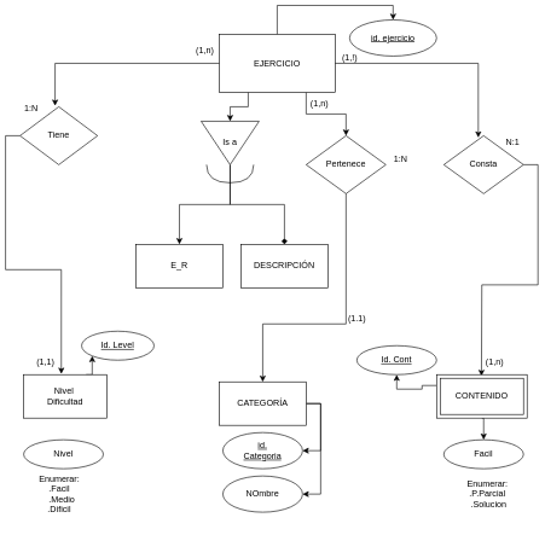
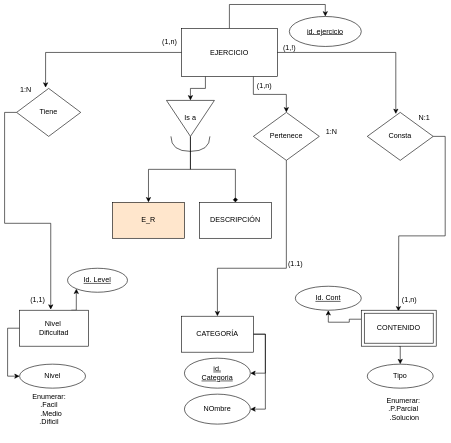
  <mxCell id="0" />
  <mxCell id="1" parent="0" />
  <mxCell id="2" style="edgeStyle=orthogonalEdgeStyle;rounded=0;orthogonalLoop=1;jettySize=auto;html=1;exitX=0.5;exitY=0;exitDx=0;exitDy=0;entryX=0.5;entryY=0;entryDx=0;entryDy=0;" edge="1" parent="1" source="5" target="26"><mxGeometry relative="1" as="geometry" /></mxCell>
  <mxCell id="3" style="edgeStyle=orthogonalEdgeStyle;rounded=0;orthogonalLoop=1;jettySize=auto;html=1;exitX=0.75;exitY=1;exitDx=0;exitDy=0;entryX=0.5;entryY=0;entryDx=0;entryDy=0;" edge="1" parent="1" source="5" target="36"><mxGeometry relative="1" as="geometry" /></mxCell>
  <mxCell id="4" style="edgeStyle=orthogonalEdgeStyle;rounded=0;orthogonalLoop=1;jettySize=auto;html=1;exitX=0.25;exitY=1;exitDx=0;exitDy=0;entryX=0;entryY=0.5;entryDx=0;entryDy=0;" edge="1" parent="1" source="5" target="21"><mxGeometry relative="1" as="geometry" /></mxCell>
  <mxCell id="5" value="EJERCICIO" style="rounded=0;whiteSpace=wrap;html=1;" vertex="1" parent="1"><mxGeometry x="300" y="40" width="160" height="80" as="geometry" /></mxCell>
- <mxCell id="6" value="E_R" style="rounded=0;whiteSpace=wrap;html=1;" vertex="1" parent="1"><mxGeometry x="185" y="330" width="120" height="60" as="geometry" /></mxCell>
+ <mxCell id="6" value="E_R" style="rounded=0;whiteSpace=wrap;html=1;fillColor=#ffe6cc;" vertex="1" parent="1"><mxGeometry x="185" y="330" width="120" height="60" as="geometry" /></mxCell>
  <mxCell id="7" value="DESCRIPCIÓN" style="rounded=0;whiteSpace=wrap;html=1;" vertex="1" parent="1"><mxGeometry x="330" y="330" width="120" height="60" as="geometry" /></mxCell>
  <mxCell id="8" value="NOmbre" style="ellipse;whiteSpace=wrap;html=1;" vertex="1" parent="1"><mxGeometry x="305" y="650" width="110" height="50" as="geometry" /></mxCell>
  <mxCell id="9" value="Nivel" style="ellipse;whiteSpace=wrap;html=1;" vertex="1" parent="1"><mxGeometry x="30" y="600" width="110" height="40" as="geometry" /></mxCell>
- <mxCell id="10" value="Facil" style="ellipse;whiteSpace=wrap;html=1;" vertex="1" parent="1"><mxGeometry x="610" y="600" width="110" height="40" as="geometry" /></mxCell>
+ <mxCell id="10" value="Tipo" style="ellipse;whiteSpace=wrap;html=1;" vertex="1" parent="1"><mxGeometry x="610" y="600" width="110" height="40" as="geometry" /></mxCell>
+ <mxCell id="11" style="edgeStyle=orthogonalEdgeStyle;rounded=0;orthogonalLoop=1;jettySize=auto;html=1;exitX=0;exitY=0.5;exitDx=0;exitDy=0;entryX=0;entryY=0.5;entryDx=0;entryDy=0;" edge="1" parent="1" source="13" target="9"><mxGeometry relative="1" as="geometry" /></mxCell>
  <mxCell id="12" style="edgeStyle=orthogonalEdgeStyle;rounded=0;orthogonalLoop=1;jettySize=auto;html=1;exitX=0.75;exitY=0;exitDx=0;exitDy=0;entryX=0;entryY=1;entryDx=0;entryDy=0;" edge="1" parent="1" source="13" target="30"><mxGeometry relative="1" as="geometry" /></mxCell>
  <mxCell id="13" value="Nivel&amp;nbsp;&lt;br style=&quot;border-color: var(--border-color);&quot;&gt;Dificultad" style="rounded=0;whiteSpace=wrap;html=1;" vertex="1" parent="1"><mxGeometry x="30" y="510" width="115" height="60" as="geometry" /></mxCell>
  <mxCell id="14" style="edgeStyle=orthogonalEdgeStyle;rounded=0;orthogonalLoop=1;jettySize=auto;html=1;exitX=1;exitY=0.5;exitDx=0;exitDy=0;entryX=1;entryY=0.5;entryDx=0;entryDy=0;" edge="1" parent="1" source="16" target="17"><mxGeometry relative="1" as="geometry" /></mxCell>
  <mxCell id="15" style="edgeStyle=orthogonalEdgeStyle;rounded=0;orthogonalLoop=1;jettySize=auto;html=1;exitX=1;exitY=0.5;exitDx=0;exitDy=0;entryX=1;entryY=0.5;entryDx=0;entryDy=0;" edge="1" parent="1" source="16" target="8"><mxGeometry relative="1" as="geometry" /></mxCell>
  <mxCell id="16" value="CATEGORÍA" style="rounded=0;whiteSpace=wrap;html=1;" vertex="1" parent="1"><mxGeometry x="300" y="520" width="120" height="60" as="geometry" /></mxCell>
  <mxCell id="17" value="&lt;u&gt;id.&lt;br&gt;Categoria&lt;/u&gt;" style="ellipse;whiteSpace=wrap;html=1;" vertex="1" parent="1"><mxGeometry x="305" y="590" width="110" height="50" as="geometry" /></mxCell>
  <mxCell id="18" value="" style="shape=requiredInterface;html=1;verticalLabelPosition=bottom;sketch=0;direction=south;" vertex="1" parent="1"><mxGeometry x="282.5" y="220" width="65" height="25" as="geometry" /></mxCell>
  <mxCell id="19" style="edgeStyle=orthogonalEdgeStyle;rounded=0;orthogonalLoop=1;jettySize=auto;html=1;exitX=1;exitY=0.5;exitDx=0;exitDy=0;entryX=0.5;entryY=0;entryDx=0;entryDy=0;" edge="1" parent="1" source="21" target="6"><mxGeometry relative="1" as="geometry" /></mxCell>
  <mxCell id="20" style="edgeStyle=orthogonalEdgeStyle;rounded=0;orthogonalLoop=1;jettySize=auto;html=1;exitX=1;exitY=0.5;exitDx=0;exitDy=0;entryX=0.5;entryY=0;entryDx=0;entryDy=0;endArrow=diamond;" edge="1" parent="1" source="21" target="7"><mxGeometry relative="1" as="geometry" /></mxCell>
  <mxCell id="21" value="Is a" style="triangle;whiteSpace=wrap;html=1;direction=south;" vertex="1" parent="1"><mxGeometry x="275" y="160" width="80" height="60" as="geometry" /></mxCell>
  <mxCell id="22" style="edgeStyle=orthogonalEdgeStyle;rounded=0;orthogonalLoop=1;jettySize=auto;html=1;exitX=1;exitY=0.5;exitDx=0;exitDy=0;entryX=0.433;entryY=0.033;entryDx=0;entryDy=0;entryPerimeter=0;" edge="1" parent="1" source="33"><mxGeometry relative="1" as="geometry"><mxPoint x="661.96" y="511.98" as="targetPoint" /></mxGeometry></mxCell>
  <mxCell id="23" style="edgeStyle=orthogonalEdgeStyle;rounded=0;orthogonalLoop=1;jettySize=auto;html=1;exitX=0;exitY=0.5;exitDx=0;exitDy=0;entryX=0.452;entryY=-0.017;entryDx=0;entryDy=0;entryPerimeter=0;" edge="1" parent="1" source="25" target="13"><mxGeometry relative="1" as="geometry" /></mxCell>
  <mxCell id="24" value="" style="edgeStyle=orthogonalEdgeStyle;rounded=0;orthogonalLoop=1;jettySize=auto;html=1;exitX=0;exitY=0.5;exitDx=0;exitDy=0;entryX=0.452;entryY=-0.017;entryDx=0;entryDy=0;entryPerimeter=0;" edge="1" parent="1" source="5" target="25"><mxGeometry relative="1" as="geometry"><mxPoint x="300" y="80" as="sourcePoint" /><mxPoint x="82" y="509" as="targetPoint" /></mxGeometry></mxCell>
  <mxCell id="25" value="Tiene" style="rhombus;whiteSpace=wrap;html=1;" vertex="1" parent="1"><mxGeometry x="25" y="140" width="107" height="80" as="geometry" /></mxCell>
  <mxCell id="26" value="&lt;u&gt;id. ejercicio&lt;/u&gt;" style="ellipse;whiteSpace=wrap;html=1;" vertex="1" parent="1"><mxGeometry x="480" y="20" width="120" height="50" as="geometry" /></mxCell>
  <mxCell id="27" value="1:N" style="text;html=1;align=center;verticalAlign=middle;resizable=0;points=[];autosize=1;strokeColor=none;fillColor=none;" vertex="1" parent="1"><mxGeometry x="20" y="128" width="40" height="30" as="geometry" /></mxCell>
  <mxCell id="28" value="(1,n)" style="text;html=1;align=center;verticalAlign=middle;resizable=0;points=[];autosize=1;strokeColor=none;fillColor=none;" vertex="1" parent="1"><mxGeometry x="255" y="48" width="50" height="30" as="geometry" /></mxCell>
  <mxCell id="29" value="(1,1)" style="text;html=1;align=center;verticalAlign=middle;resizable=0;points=[];autosize=1;strokeColor=none;fillColor=none;" vertex="1" parent="1"><mxGeometry x="35" y="478" width="50" height="30" as="geometry" /></mxCell>
- <mxCell id="30" value="&lt;u&gt;Id. Level&lt;/u&gt;" style="ellipse;whiteSpace=wrap;html=1;" vertex="1" parent="1"><mxGeometry x="110" y="450" width="100" height="40" as="geometry" /></mxCell>
+ <mxCell id="30" value="&lt;u&gt;Id. Level&lt;/u&gt;" style="ellipse;whiteSpace=wrap;html=1;" vertex="1" parent="1"><mxGeometry x="110" y="440" width="100" height="40" as="geometry" /></mxCell>
  <mxCell id="31" value="Enumerar:&lt;br&gt;.Facil&lt;br&gt;&amp;nbsp; .Medio&lt;br&gt;.Dificil" style="text;html=1;align=center;verticalAlign=middle;resizable=0;points=[];autosize=1;strokeColor=none;fillColor=none;" vertex="1" parent="1"><mxGeometry x="38.5" y="640" width="80" height="70" as="geometry" /></mxCell>
  <mxCell id="32" value="" style="edgeStyle=orthogonalEdgeStyle;rounded=0;orthogonalLoop=1;jettySize=auto;html=1;exitX=1;exitY=0.5;exitDx=0;exitDy=0;entryX=0.433;entryY=0.033;entryDx=0;entryDy=0;entryPerimeter=0;" edge="1" parent="1" source="5" target="33"><mxGeometry relative="1" as="geometry"><mxPoint x="460" y="80" as="sourcePoint" /><mxPoint x="662" y="512" as="targetPoint" /></mxGeometry></mxCell>
  <mxCell id="33" value="Consta" style="rhombus;whiteSpace=wrap;html=1;" vertex="1" parent="1"><mxGeometry x="610" y="180" width="110" height="80" as="geometry" /></mxCell>
  <mxCell id="34" value="(1,!)" style="text;html=1;align=center;verticalAlign=middle;resizable=0;points=[];autosize=1;strokeColor=none;fillColor=none;" vertex="1" parent="1"><mxGeometry x="460" y="58" width="40" height="30" as="geometry" /></mxCell>
  <mxCell id="35" style="edgeStyle=orthogonalEdgeStyle;rounded=0;orthogonalLoop=1;jettySize=auto;html=1;exitX=0.5;exitY=1;exitDx=0;exitDy=0;entryX=0.5;entryY=0;entryDx=0;entryDy=0;" edge="1" parent="1" source="36" target="16"><mxGeometry relative="1" as="geometry"><Array as="points"><mxPoint x="475" y="440" /><mxPoint x="360" y="440" /></Array></mxGeometry></mxCell>
  <mxCell id="36" value="Pertenece" style="rhombus;whiteSpace=wrap;html=1;" vertex="1" parent="1"><mxGeometry x="420" y="180" width="110" height="80" as="geometry" /></mxCell>
  <mxCell id="37" value="N:1" style="text;html=1;align=center;verticalAlign=middle;resizable=0;points=[];autosize=1;strokeColor=none;fillColor=none;" vertex="1" parent="1"><mxGeometry x="685" y="175" width="40" height="30" as="geometry" /></mxCell>
  <mxCell id="38" value="(1,n)" style="text;html=1;align=center;verticalAlign=middle;resizable=0;points=[];autosize=1;strokeColor=none;fillColor=none;" vertex="1" parent="1"><mxGeometry x="655" y="478" width="50" height="30" as="geometry" /></mxCell>
  <mxCell id="39" value="Enumerar:&lt;br style=&quot;border-color: var(--border-color);&quot;&gt;.P.Parcial&lt;br&gt;&amp;nbsp;.Solucion" style="text;html=1;align=center;verticalAlign=middle;resizable=0;points=[];autosize=1;strokeColor=none;fillColor=none;" vertex="1" parent="1"><mxGeometry x="630" y="645" width="80" height="60" as="geometry" /></mxCell>
  <mxCell id="40" value="(1,n)" style="text;html=1;align=center;verticalAlign=middle;resizable=0;points=[];autosize=1;strokeColor=none;fillColor=none;" vertex="1" parent="1"><mxGeometry x="412.5" y="120" width="50" height="30" as="geometry" /></mxCell>
  <mxCell id="41" value="1:N" style="text;html=1;align=center;verticalAlign=middle;resizable=0;points=[];autosize=1;strokeColor=none;fillColor=none;" vertex="1" parent="1"><mxGeometry x="530" y="198" width="40" height="30" as="geometry" /></mxCell>
  <mxCell id="42" value="(1.1)" style="text;html=1;align=center;verticalAlign=middle;resizable=0;points=[];autosize=1;strokeColor=none;fillColor=none;" vertex="1" parent="1"><mxGeometry x="465" y="418" width="50" height="30" as="geometry" /></mxCell>
  <mxCell id="43" value="&lt;u&gt;Id. Cont&lt;/u&gt;" style="ellipse;whiteSpace=wrap;html=1;" vertex="1" parent="1"><mxGeometry x="490" y="470" width="110" height="40" as="geometry" /></mxCell>
  <mxCell id="44" style="edgeStyle=orthogonalEdgeStyle;rounded=0;orthogonalLoop=1;jettySize=auto;html=1;exitX=0.5;exitY=1;exitDx=0;exitDy=0;entryX=0.5;entryY=0;entryDx=0;entryDy=0;" edge="1" parent="1" source="46" target="10"><mxGeometry relative="1" as="geometry" /></mxCell>
  <mxCell id="45" style="edgeStyle=orthogonalEdgeStyle;rounded=0;orthogonalLoop=1;jettySize=auto;html=1;exitX=0;exitY=0.25;exitDx=0;exitDy=0;entryX=0.5;entryY=1;entryDx=0;entryDy=0;" edge="1" parent="1" source="46" target="43"><mxGeometry relative="1" as="geometry" /></mxCell>
  <mxCell id="46" value="CONTENIDO" style="shape=ext;margin=3;double=1;whiteSpace=wrap;html=1;align=center;" vertex="1" parent="1"><mxGeometry x="600" y="510" width="125" height="60" as="geometry" /></mxCell>
